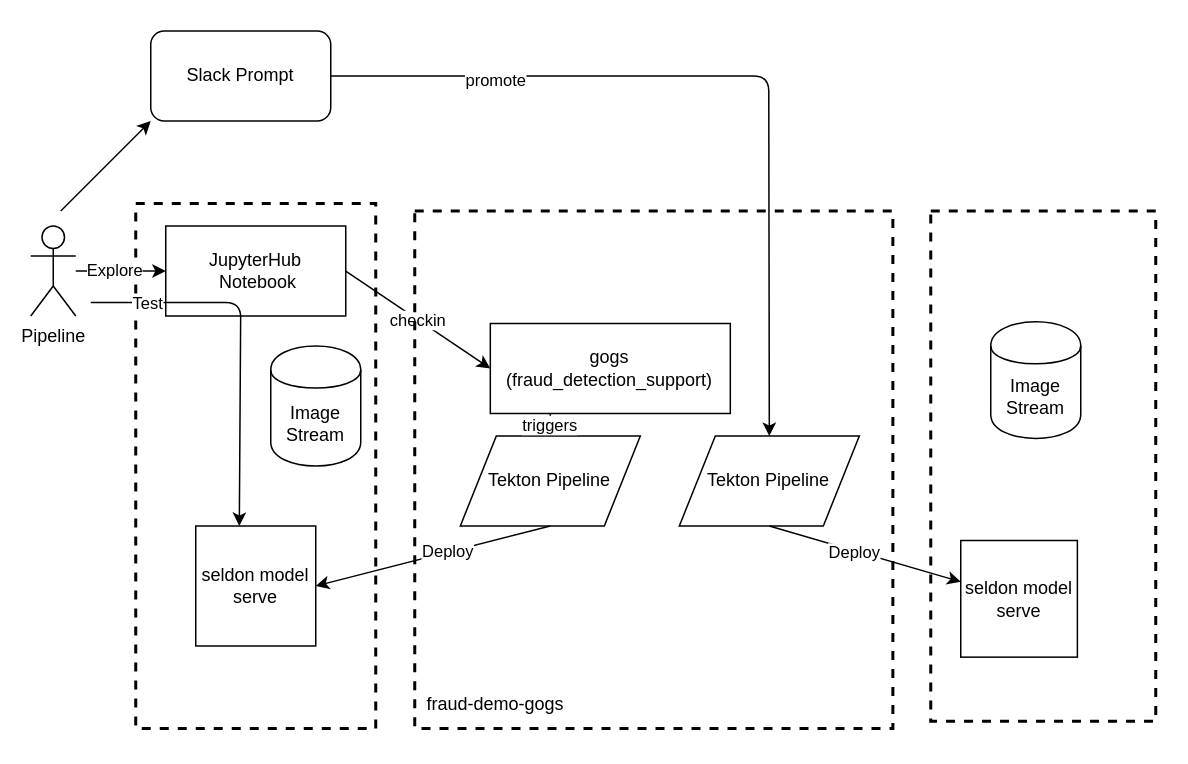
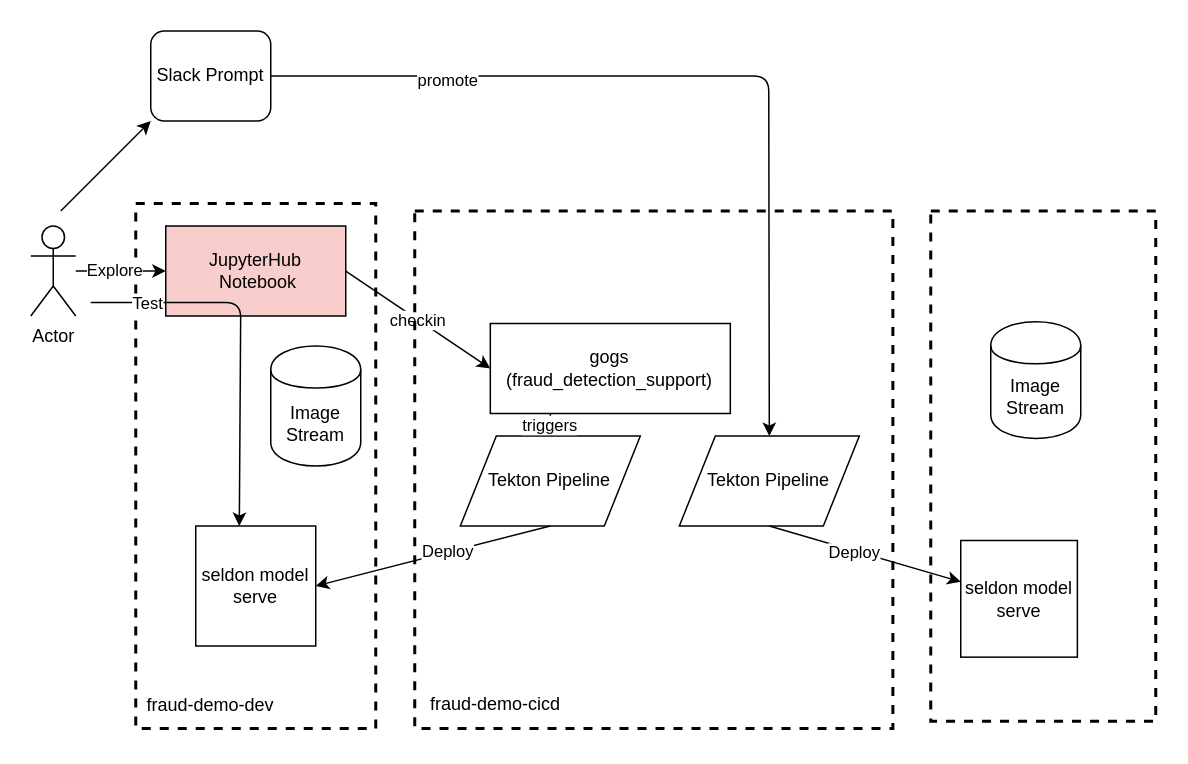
  <mxCell id="0" />
  <mxCell id="1" parent="0" />
- <mxCell id="2" value="JupyterHub&lt;br&gt;&amp;nbsp;Notebook" style="rounded=0;whiteSpace=wrap;html=1;" parent="1" vertex="1"><mxGeometry x="110" y="150" width="120" height="60" as="geometry" /></mxCell>
+ <mxCell id="2" value="JupyterHub&lt;br&gt;&amp;nbsp;Notebook" style="rounded=0;whiteSpace=wrap;html=1;fillColor=#f8cecc;" parent="1" vertex="1"><mxGeometry x="110" y="150" width="120" height="60" as="geometry" /></mxCell>
  <mxCell id="3" value="" style="group" parent="1" vertex="1" connectable="0"><mxGeometry x="90" y="135" width="160" height="350" as="geometry" /></mxCell>
+ <mxCell id="4" value="fraud-demo-dev" style="text;html=1;strokeColor=none;fillColor=none;align=center;verticalAlign=middle;whiteSpace=wrap;rounded=0;dashed=1;" parent="3" vertex="1"><mxGeometry y="325" width="100" height="20" as="geometry" /></mxCell>
  <mxCell id="5" value="Image Stream" style="shape=cylinder;whiteSpace=wrap;html=1;boundedLbl=1;backgroundOutline=1;" parent="3" vertex="1"><mxGeometry x="90" y="95" width="60" height="80" as="geometry" /></mxCell>
  <mxCell id="6" value="" style="rounded=0;whiteSpace=wrap;html=1;fillColor=none;dashed=1;strokeWidth=2;" parent="3" vertex="1"><mxGeometry width="160" height="350" as="geometry" /></mxCell>
  <mxCell id="7" value="" style="endArrow=classic;html=1;entryX=0.363;entryY=0;entryDx=0;entryDy=0;entryPerimeter=0;" parent="3" target="17" edge="1"><mxGeometry width="50" height="50" relative="1" as="geometry"><mxPoint x="-30" y="66" as="sourcePoint" /><mxPoint x="70.08" y="195.9" as="targetPoint" /><Array as="points"><mxPoint x="70" y="66" /></Array></mxGeometry></mxCell>
  <mxCell id="8" value="Test" style="edgeLabel;html=1;align=center;verticalAlign=middle;resizable=0;points=[];" parent="7" vertex="1" connectable="0"><mxGeometry x="-0.703" relative="1" as="geometry"><mxPoint as="offset" /></mxGeometry></mxCell>
  <mxCell id="9" value="" style="group;dashed=1;" parent="1" vertex="1" connectable="0"><mxGeometry x="610" y="140" width="160" height="347" as="geometry" /></mxCell>
  <mxCell id="10" value="" style="rounded=0;whiteSpace=wrap;html=1;fillColor=none;dashed=1;strokeWidth=2;" parent="9" vertex="1"><mxGeometry x="10" width="150" height="340.196" as="geometry" /></mxCell>
  <mxCell id="11" value="Image Stream" style="shape=cylinder;whiteSpace=wrap;html=1;boundedLbl=1;backgroundOutline=1;" parent="9" vertex="1"><mxGeometry x="50" y="73.871" width="60" height="77.759" as="geometry" /></mxCell>
  <mxCell id="12" value="seldon model serve" style="whiteSpace=wrap;html=1;aspect=fixed;" parent="9" vertex="1"><mxGeometry x="30" y="219.669" width="77.759" height="77.759" as="geometry" /></mxCell>
  <mxCell id="13" value="gogs&lt;br&gt;(fraud_detection_support)" style="rounded=0;whiteSpace=wrap;html=1;" parent="1" vertex="1"><mxGeometry x="326.38" y="215" width="160" height="60" as="geometry" /></mxCell>
- <mxCell id="14" value="Pipeline" style="shape=umlActor;verticalLabelPosition=bottom;verticalAlign=top;html=1;outlineConnect=0;" parent="1" vertex="1"><mxGeometry x="20" y="150" width="30" height="60" as="geometry" /></mxCell>
+ <mxCell id="14" value="Actor" style="shape=umlActor;verticalLabelPosition=bottom;verticalAlign=top;html=1;outlineConnect=0;" parent="1" vertex="1"><mxGeometry x="20" y="150" width="30" height="60" as="geometry" /></mxCell>
  <mxCell id="15" value="Tekton Pipeline" style="shape=parallelogram;perimeter=parallelogramPerimeter;whiteSpace=wrap;html=1;" parent="1" vertex="1"><mxGeometry x="306.38" y="290" width="120" height="60" as="geometry" /></mxCell>
  <mxCell id="16" value="triggers" style="endArrow=classic;html=1;entryX=0.5;entryY=0;entryDx=0;entryDy=0;exitX=0.25;exitY=1;exitDx=0;exitDy=0;" parent="1" source="13" target="15" edge="1"><mxGeometry width="50" height="50" relative="1" as="geometry"><mxPoint x="330" y="230" as="sourcePoint" /><mxPoint x="380" y="180" as="targetPoint" /></mxGeometry></mxCell>
  <mxCell id="17" value="seldon model serve" style="whiteSpace=wrap;html=1;aspect=fixed;" parent="1" vertex="1"><mxGeometry x="130" y="350" width="80" height="80" as="geometry" /></mxCell>
  <mxCell id="18" value="Tekton Pipeline" style="shape=parallelogram;perimeter=parallelogramPerimeter;whiteSpace=wrap;html=1;" parent="1" vertex="1"><mxGeometry x="452.38" y="290" width="120" height="60" as="geometry" /></mxCell>
- <mxCell id="19" value="Slack Prompt" style="rounded=1;whiteSpace=wrap;html=1;" parent="1" vertex="1"><mxGeometry x="100" y="20" width="120" height="60" as="geometry" /></mxCell>
+ <mxCell id="19" value="Slack Prompt" style="rounded=1;whiteSpace=wrap;html=1;" parent="1" vertex="1"><mxGeometry x="100" y="20" width="80" height="60" as="geometry" /></mxCell>
  <mxCell id="20" value="" style="endArrow=classic;html=1;exitX=1;exitY=0.5;exitDx=0;exitDy=0;entryX=0.5;entryY=0;entryDx=0;entryDy=0;" parent="1" source="19" target="18" edge="1"><mxGeometry width="50" height="50" relative="1" as="geometry"><mxPoint x="200" y="100" as="sourcePoint" /><mxPoint x="470" y="209" as="targetPoint" /><Array as="points"><mxPoint x="512" y="50" /></Array></mxGeometry></mxCell>
  <mxCell id="21" value="promote" style="edgeLabel;html=1;align=center;verticalAlign=middle;resizable=0;points=[];" parent="20" vertex="1" connectable="0"><mxGeometry x="-0.59" y="-2" relative="1" as="geometry"><mxPoint as="offset" /></mxGeometry></mxCell>
  <mxCell id="22" value="" style="endArrow=classic;html=1;entryX=1;entryY=0.5;entryDx=0;entryDy=0;exitX=0.5;exitY=1;exitDx=0;exitDy=0;" parent="1" source="15" target="17" edge="1"><mxGeometry width="50" height="50" relative="1" as="geometry"><mxPoint x="270" y="340" as="sourcePoint" /><mxPoint x="320" y="290" as="targetPoint" /></mxGeometry></mxCell>
  <mxCell id="23" value="Deploy" style="edgeLabel;html=1;align=center;verticalAlign=middle;resizable=0;points=[];" parent="22" vertex="1" connectable="0"><mxGeometry x="-0.117" y="-1" relative="1" as="geometry"><mxPoint as="offset" /></mxGeometry></mxCell>
  <mxCell id="24" value="" style="endArrow=classic;html=1;exitX=0.5;exitY=1;exitDx=0;exitDy=0;" parent="1" source="18" target="12" edge="1"><mxGeometry width="50" height="50" relative="1" as="geometry"><mxPoint x="466" y="270" as="sourcePoint" /><mxPoint x="346" y="390" as="targetPoint" /></mxGeometry></mxCell>
  <mxCell id="25" value="Deploy" style="edgeLabel;html=1;align=center;verticalAlign=middle;resizable=0;points=[];" parent="24" vertex="1" connectable="0"><mxGeometry x="-0.117" y="-1" relative="1" as="geometry"><mxPoint as="offset" /></mxGeometry></mxCell>
  <mxCell id="26" value="checkin" style="endArrow=classic;html=1;entryX=0;entryY=0.5;entryDx=0;entryDy=0;exitX=0.875;exitY=0.129;exitDx=0;exitDy=0;exitPerimeter=0;" parent="1" source="6" target="13" edge="1"><mxGeometry width="50" height="50" relative="1" as="geometry"><mxPoint x="170" y="110" as="sourcePoint" /><mxPoint x="290" y="100" as="targetPoint" /></mxGeometry></mxCell>
  <mxCell id="27" value="" style="endArrow=classic;html=1;entryX=0;entryY=0.5;entryDx=0;entryDy=0;" parent="1" target="2" edge="1"><mxGeometry width="50" height="50" relative="1" as="geometry"><mxPoint x="50" y="180" as="sourcePoint" /><mxPoint x="120" y="160" as="targetPoint" /></mxGeometry></mxCell>
  <mxCell id="28" value="Explore" style="edgeLabel;html=1;align=center;verticalAlign=middle;resizable=0;points=[];" parent="27" vertex="1" connectable="0"><mxGeometry x="-0.16" y="1" relative="1" as="geometry"><mxPoint as="offset" /></mxGeometry></mxCell>
  <mxCell id="29" value="" style="endArrow=classic;html=1;entryX=0;entryY=1;entryDx=0;entryDy=0;" parent="1" target="19" edge="1"><mxGeometry width="50" height="50" relative="1" as="geometry"><mxPoint x="40" y="140" as="sourcePoint" /><mxPoint x="120" y="190" as="targetPoint" /></mxGeometry></mxCell>
  <mxCell id="30" value="" style="group" parent="1" vertex="1" connectable="0"><mxGeometry x="276" y="140" width="318.75" height="345" as="geometry" /></mxCell>
  <mxCell id="31" value="" style="group" parent="30" vertex="1" connectable="0"><mxGeometry x="-76" width="394.75" height="345" as="geometry" /></mxCell>
  <mxCell id="32" value="" style="rounded=0;whiteSpace=wrap;html=1;fillColor=none;dashed=1;strokeWidth=2;" parent="31" vertex="1"><mxGeometry x="76" width="318.75" height="345" as="geometry" /></mxCell>
  <mxCell id="33" value="" style="group" parent="31" vertex="1" connectable="0"><mxGeometry y="315" width="340" height="28" as="geometry" /></mxCell>
- <mxCell id="34" value="fraud-demo-gogs" style="text;html=1;strokeColor=none;fillColor=none;align=center;verticalAlign=middle;whiteSpace=wrap;rounded=0;dashed=1;" parent="33" vertex="1"><mxGeometry x="70" width="120" height="27.44" as="geometry" /></mxCell>
+ <mxCell id="34" value="fraud-demo-cicd" style="text;html=1;strokeColor=none;fillColor=none;align=center;verticalAlign=middle;whiteSpace=wrap;rounded=0;dashed=1;" parent="33" vertex="1"><mxGeometry x="70" width="120" height="27.44" as="geometry" /></mxCell>
